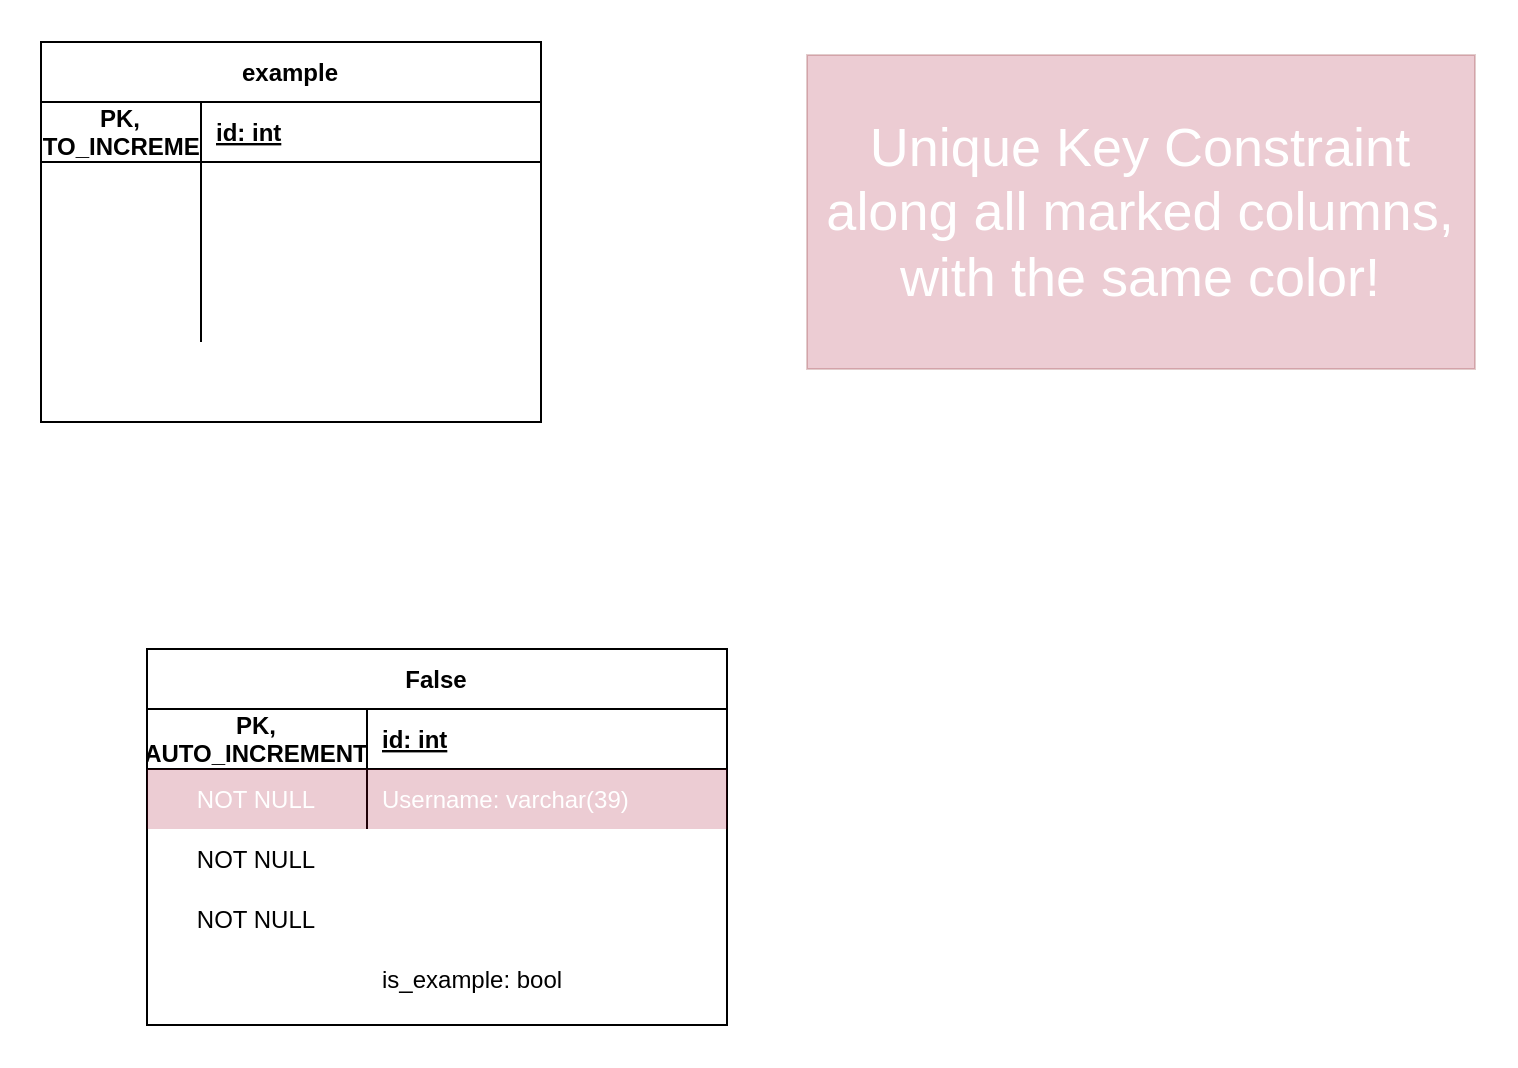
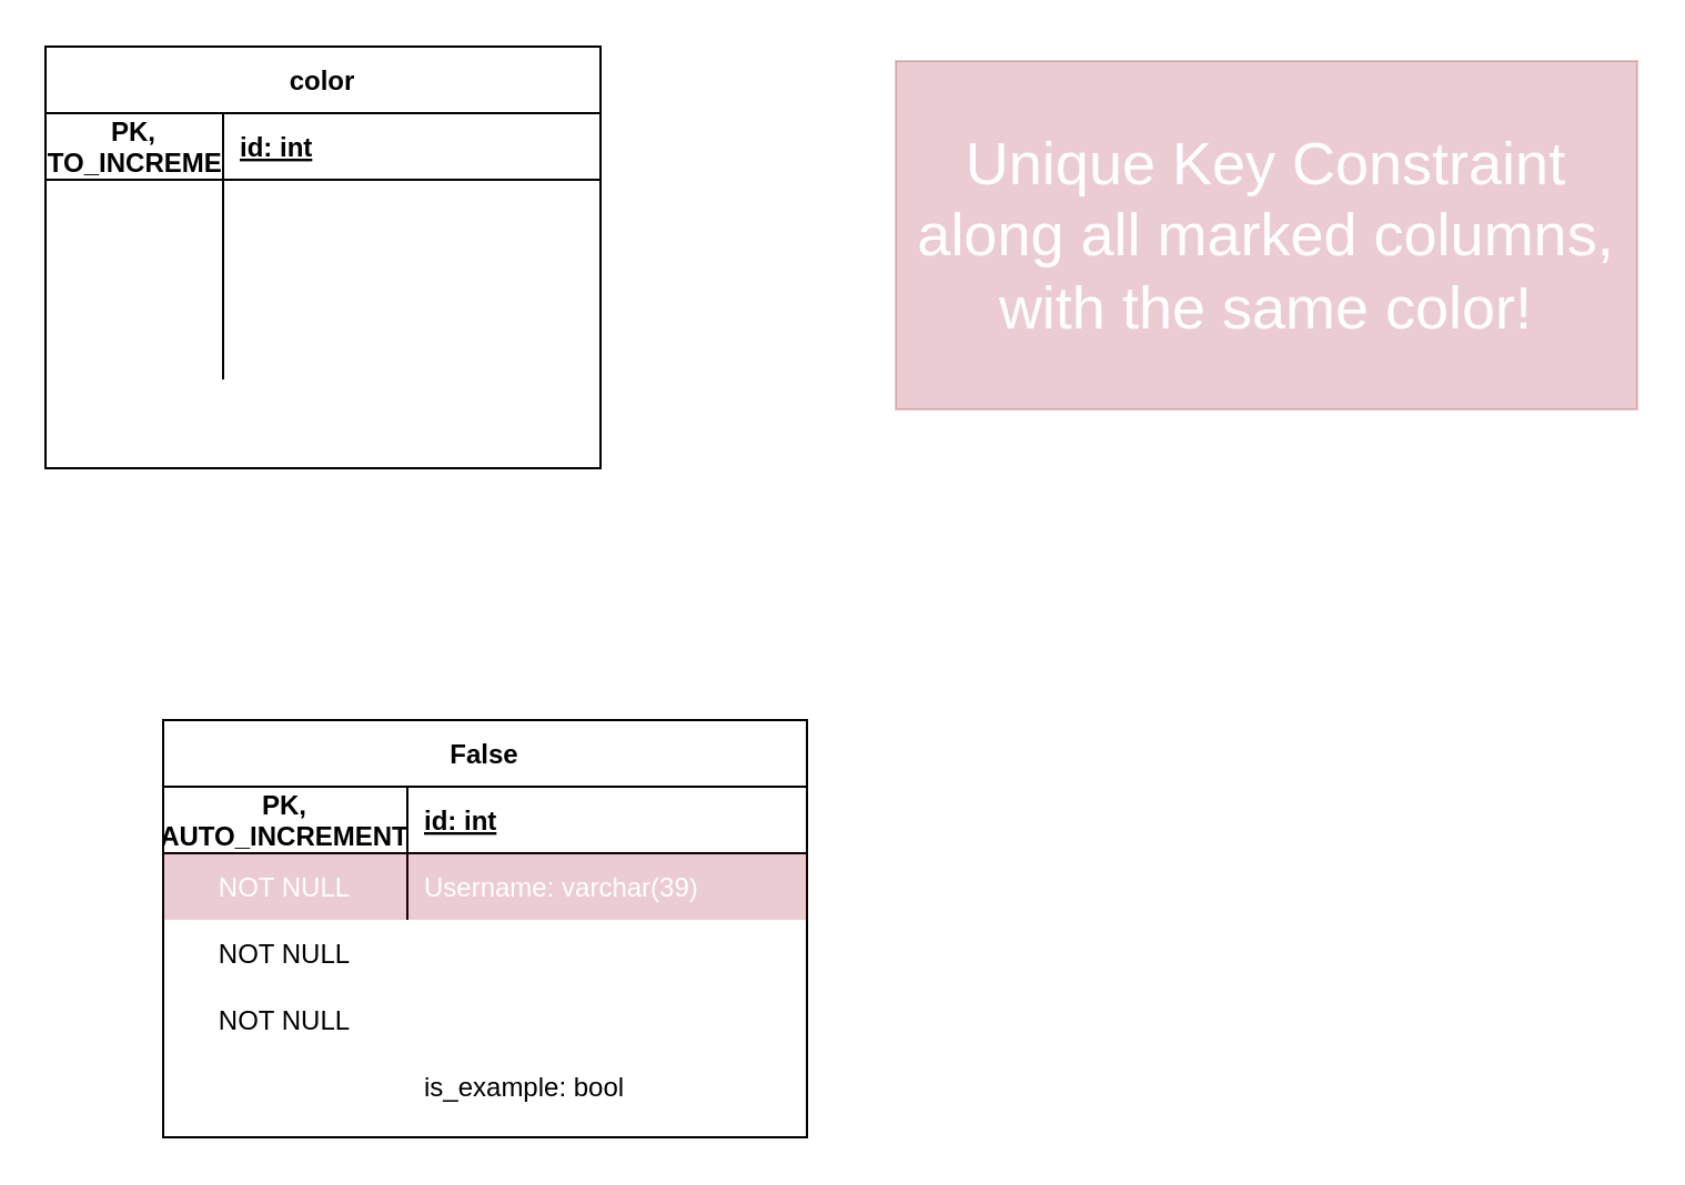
  <mxCell id="0" />
  <mxCell id="1" parent="0" />
- <mxCell id="2" value="example" style="shape=table;startSize=30;container=1;collapsible=1;childLayout=tableLayout;fixedRows=1;rowLines=0;fontStyle=1;align=center;resizeLast=1;" parent="1" vertex="1"><mxGeometry x="20" y="20.5" width="250" height="190" as="geometry" /></mxCell>
+ <mxCell id="2" value="color" style="shape=table;startSize=30;container=1;collapsible=1;childLayout=tableLayout;fixedRows=1;rowLines=0;fontStyle=1;align=center;resizeLast=1;" parent="1" vertex="1"><mxGeometry x="20" y="20.5" width="250" height="190" as="geometry" /></mxCell>
  <mxCell id="3" value="" style="shape=partialRectangle;collapsible=0;dropTarget=0;pointerEvents=0;fillColor=none;top=0;left=0;bottom=1;right=0;points=[[0,0.5],[1,0.5]];portConstraint=eastwest;" parent="2" vertex="1"><mxGeometry y="30" width="250" height="30" as="geometry" /></mxCell>
  <mxCell id="4" value="PK,&#10;AUTO_INCREMENT" style="shape=partialRectangle;connectable=0;fillColor=none;top=0;left=0;bottom=0;right=0;fontStyle=1;overflow=hidden;" parent="3" vertex="1"><mxGeometry width="80" height="30" as="geometry" /></mxCell>
  <mxCell id="5" value="id: int" style="shape=partialRectangle;connectable=0;fillColor=none;top=0;left=0;bottom=0;right=0;align=left;spacingLeft=6;fontStyle=5;overflow=hidden;" parent="3" vertex="1"><mxGeometry x="80" width="170" height="30" as="geometry" /></mxCell>
  <mxCell id="6" value="" style="shape=partialRectangle;collapsible=0;dropTarget=0;pointerEvents=0;fillColor=none;top=0;left=0;bottom=0;right=0;points=[[0,0.5],[1,0.5]];portConstraint=eastwest;" parent="2" vertex="1"><mxGeometry y="60" width="250" height="30" as="geometry" /></mxCell>
  <mxCell id="7" value="" style="shape=partialRectangle;connectable=0;fillColor=none;top=0;left=0;bottom=0;right=0;editable=1;overflow=hidden;" parent="6" vertex="1"><mxGeometry width="80" height="30" as="geometry" /></mxCell>
  <mxCell id="8" value="" style="shape=partialRectangle;connectable=0;fillColor=none;top=0;left=0;bottom=0;right=0;align=left;spacingLeft=6;overflow=hidden;" parent="6" vertex="1"><mxGeometry x="80" width="170" height="30" as="geometry" /></mxCell>
  <mxCell id="9" value="" style="shape=partialRectangle;collapsible=0;dropTarget=0;pointerEvents=0;fillColor=none;top=0;left=0;bottom=0;right=0;points=[[0,0.5],[1,0.5]];portConstraint=eastwest;" parent="2" vertex="1"><mxGeometry y="90" width="250" height="30" as="geometry" /></mxCell>
  <mxCell id="10" value="" style="shape=partialRectangle;connectable=0;fillColor=none;top=0;left=0;bottom=0;right=0;editable=1;overflow=hidden;" parent="9" vertex="1"><mxGeometry width="80" height="30" as="geometry" /></mxCell>
  <mxCell id="11" value="" style="shape=partialRectangle;connectable=0;fillColor=none;top=0;left=0;bottom=0;right=0;align=left;spacingLeft=6;overflow=hidden;" parent="9" vertex="1"><mxGeometry x="80" width="170" height="30" as="geometry" /></mxCell>
  <mxCell id="12" value="" style="shape=partialRectangle;collapsible=0;dropTarget=0;pointerEvents=0;fillColor=none;top=0;left=0;bottom=0;right=0;points=[[0,0.5],[1,0.5]];portConstraint=eastwest;" parent="2" vertex="1"><mxGeometry y="120" width="250" height="30" as="geometry" /></mxCell>
  <mxCell id="13" value="" style="shape=partialRectangle;connectable=0;fillColor=none;top=0;left=0;bottom=0;right=0;editable=1;overflow=hidden;" parent="12" vertex="1"><mxGeometry width="80" height="30" as="geometry" /></mxCell>
  <mxCell id="14" value="" style="shape=partialRectangle;connectable=0;fillColor=none;top=0;left=0;bottom=0;right=0;align=left;spacingLeft=6;overflow=hidden;" parent="12" vertex="1"><mxGeometry x="80" width="170" height="30" as="geometry" /></mxCell>
  <mxCell id="15" value="Unique Key Constraint along all marked columns, with the same color!" style="text;html=1;strokeColor=#6F0000;fillColor=#a20025;align=center;verticalAlign=middle;whiteSpace=wrap;rounded=0;opacity=20;fontColor=#ffffff;fontSize=27;" parent="1" vertex="1"><mxGeometry x="403" y="27" width="334" height="157" as="geometry" /></mxCell>
  <mxCell id="16" value="False" style="shape=table;startSize=30;container=1;collapsible=1;childLayout=tableLayout;fixedRows=1;rowLines=0;fontStyle=1;align=center;resizeLast=1;fillColor=none;" parent="1" vertex="1"><mxGeometry x="73" y="324" width="290" height="188" as="geometry" /></mxCell>
  <mxCell id="17" value="" style="shape=partialRectangle;collapsible=0;dropTarget=0;pointerEvents=0;fillColor=none;top=0;left=0;bottom=1;right=0;points=[[0,0.5],[1,0.5]];portConstraint=eastwest;" parent="16" vertex="1"><mxGeometry y="30" width="290" height="30" as="geometry" /></mxCell>
  <mxCell id="18" value="PK,&#10;AUTO_INCREMENT" style="shape=partialRectangle;connectable=0;fillColor=none;top=0;left=0;bottom=0;right=0;fontStyle=1;overflow=hidden;" parent="17" vertex="1"><mxGeometry width="110" height="30" as="geometry" /></mxCell>
  <mxCell id="19" value="id: int" style="shape=partialRectangle;connectable=0;fillColor=none;top=0;left=0;bottom=0;right=0;align=left;spacingLeft=6;fontStyle=5;overflow=hidden;" parent="17" vertex="1"><mxGeometry x="110" width="180" height="30" as="geometry" /></mxCell>
  <mxCell id="20" value="" style="shape=partialRectangle;collapsible=0;dropTarget=0;pointerEvents=0;fillColor=none;top=0;left=0;bottom=0;right=0;points=[[0,0.5],[1,0.5]];portConstraint=eastwest;" parent="16" vertex="1"><mxGeometry y="60" width="290" height="30" as="geometry" /></mxCell>
  <mxCell id="21" value="NOT NULL" style="shape=partialRectangle;connectable=0;fillColor=#a20025;top=0;left=0;bottom=0;right=0;editable=1;overflow=hidden;strokeColor=#6F0000;fontColor=#ffffff;opacity=20;" parent="20" vertex="1"><mxGeometry width="110" height="30" as="geometry" /></mxCell>
  <mxCell id="22" value="Username: varchar(39)" style="shape=partialRectangle;connectable=0;fillColor=#a20025;top=0;left=0;bottom=0;right=0;align=left;spacingLeft=6;overflow=hidden;strokeColor=#6F0000;fontColor=#ffffff;opacity=20;" parent="20" vertex="1"><mxGeometry x="110" width="180" height="30" as="geometry" /></mxCell>
  <mxCell id="23" value="" style="shape=partialRectangle;collapsible=0;dropTarget=0;pointerEvents=0;fillColor=none;top=0;left=0;bottom=0;right=0;points=[[0,0.5],[1,0.5]];portConstraint=eastwest;" parent="16" vertex="1"><mxGeometry y="90" width="290" height="30" as="geometry" /></mxCell>
  <mxCell id="24" value="NOT NULL" style="shape=partialRectangle;connectable=0;fillColor=none;top=0;left=0;bottom=0;right=0;editable=1;overflow=hidden;" parent="23" vertex="1"><mxGeometry width="110" height="30" as="geometry" /></mxCell>
  <mxCell id="25" value="" style="shape=partialRectangle;collapsible=0;dropTarget=0;pointerEvents=0;fillColor=none;top=0;left=0;bottom=0;right=0;points=[[0,0.5],[1,0.5]];portConstraint=eastwest;" parent="16" vertex="1"><mxGeometry y="120" width="290" height="30" as="geometry" /></mxCell>
  <mxCell id="26" value="NOT NULL" style="shape=partialRectangle;connectable=0;fillColor=none;top=0;left=0;bottom=0;right=0;editable=1;overflow=hidden;" parent="25" vertex="1"><mxGeometry width="110" height="30" as="geometry" /></mxCell>
  <mxCell id="27" value="" style="shape=partialRectangle;collapsible=0;dropTarget=0;pointerEvents=0;fillColor=none;top=0;left=0;bottom=0;right=0;points=[[0,0.5],[1,0.5]];portConstraint=eastwest;" parent="16" vertex="1"><mxGeometry y="150" width="290" height="30" as="geometry" /></mxCell>
  <mxCell id="28" value="is_example: bool" style="shape=partialRectangle;connectable=0;fillColor=none;top=0;left=0;bottom=0;right=0;align=left;spacingLeft=6;overflow=hidden;" parent="27" vertex="1"><mxGeometry x="110" width="180" height="30" as="geometry" /></mxCell>
